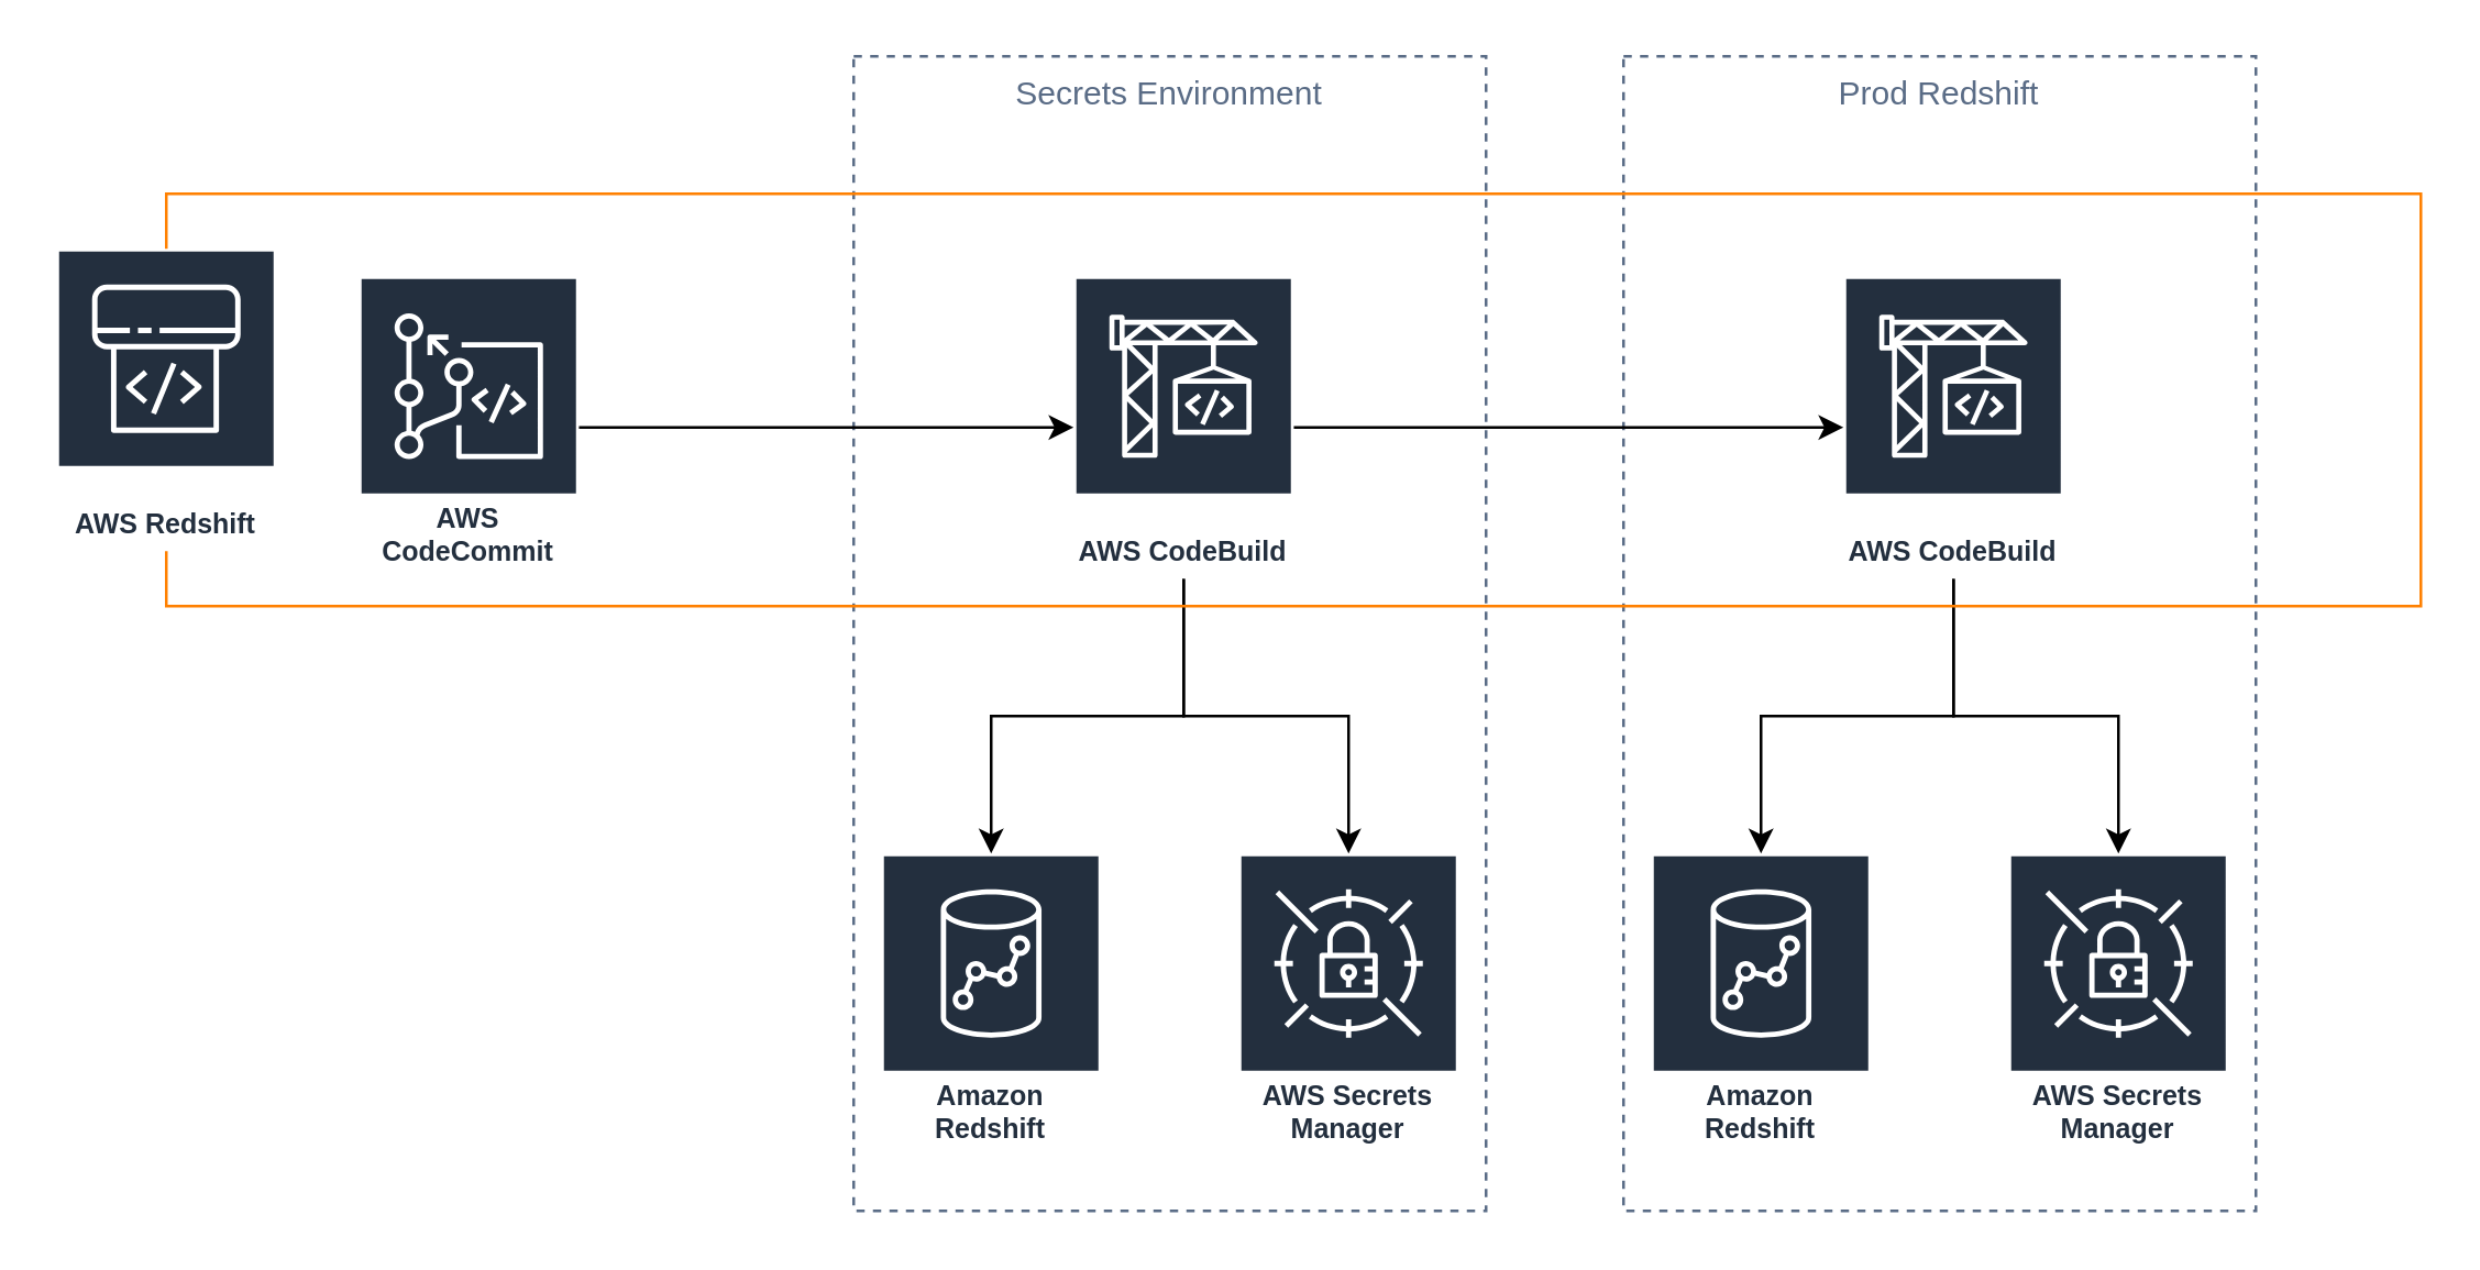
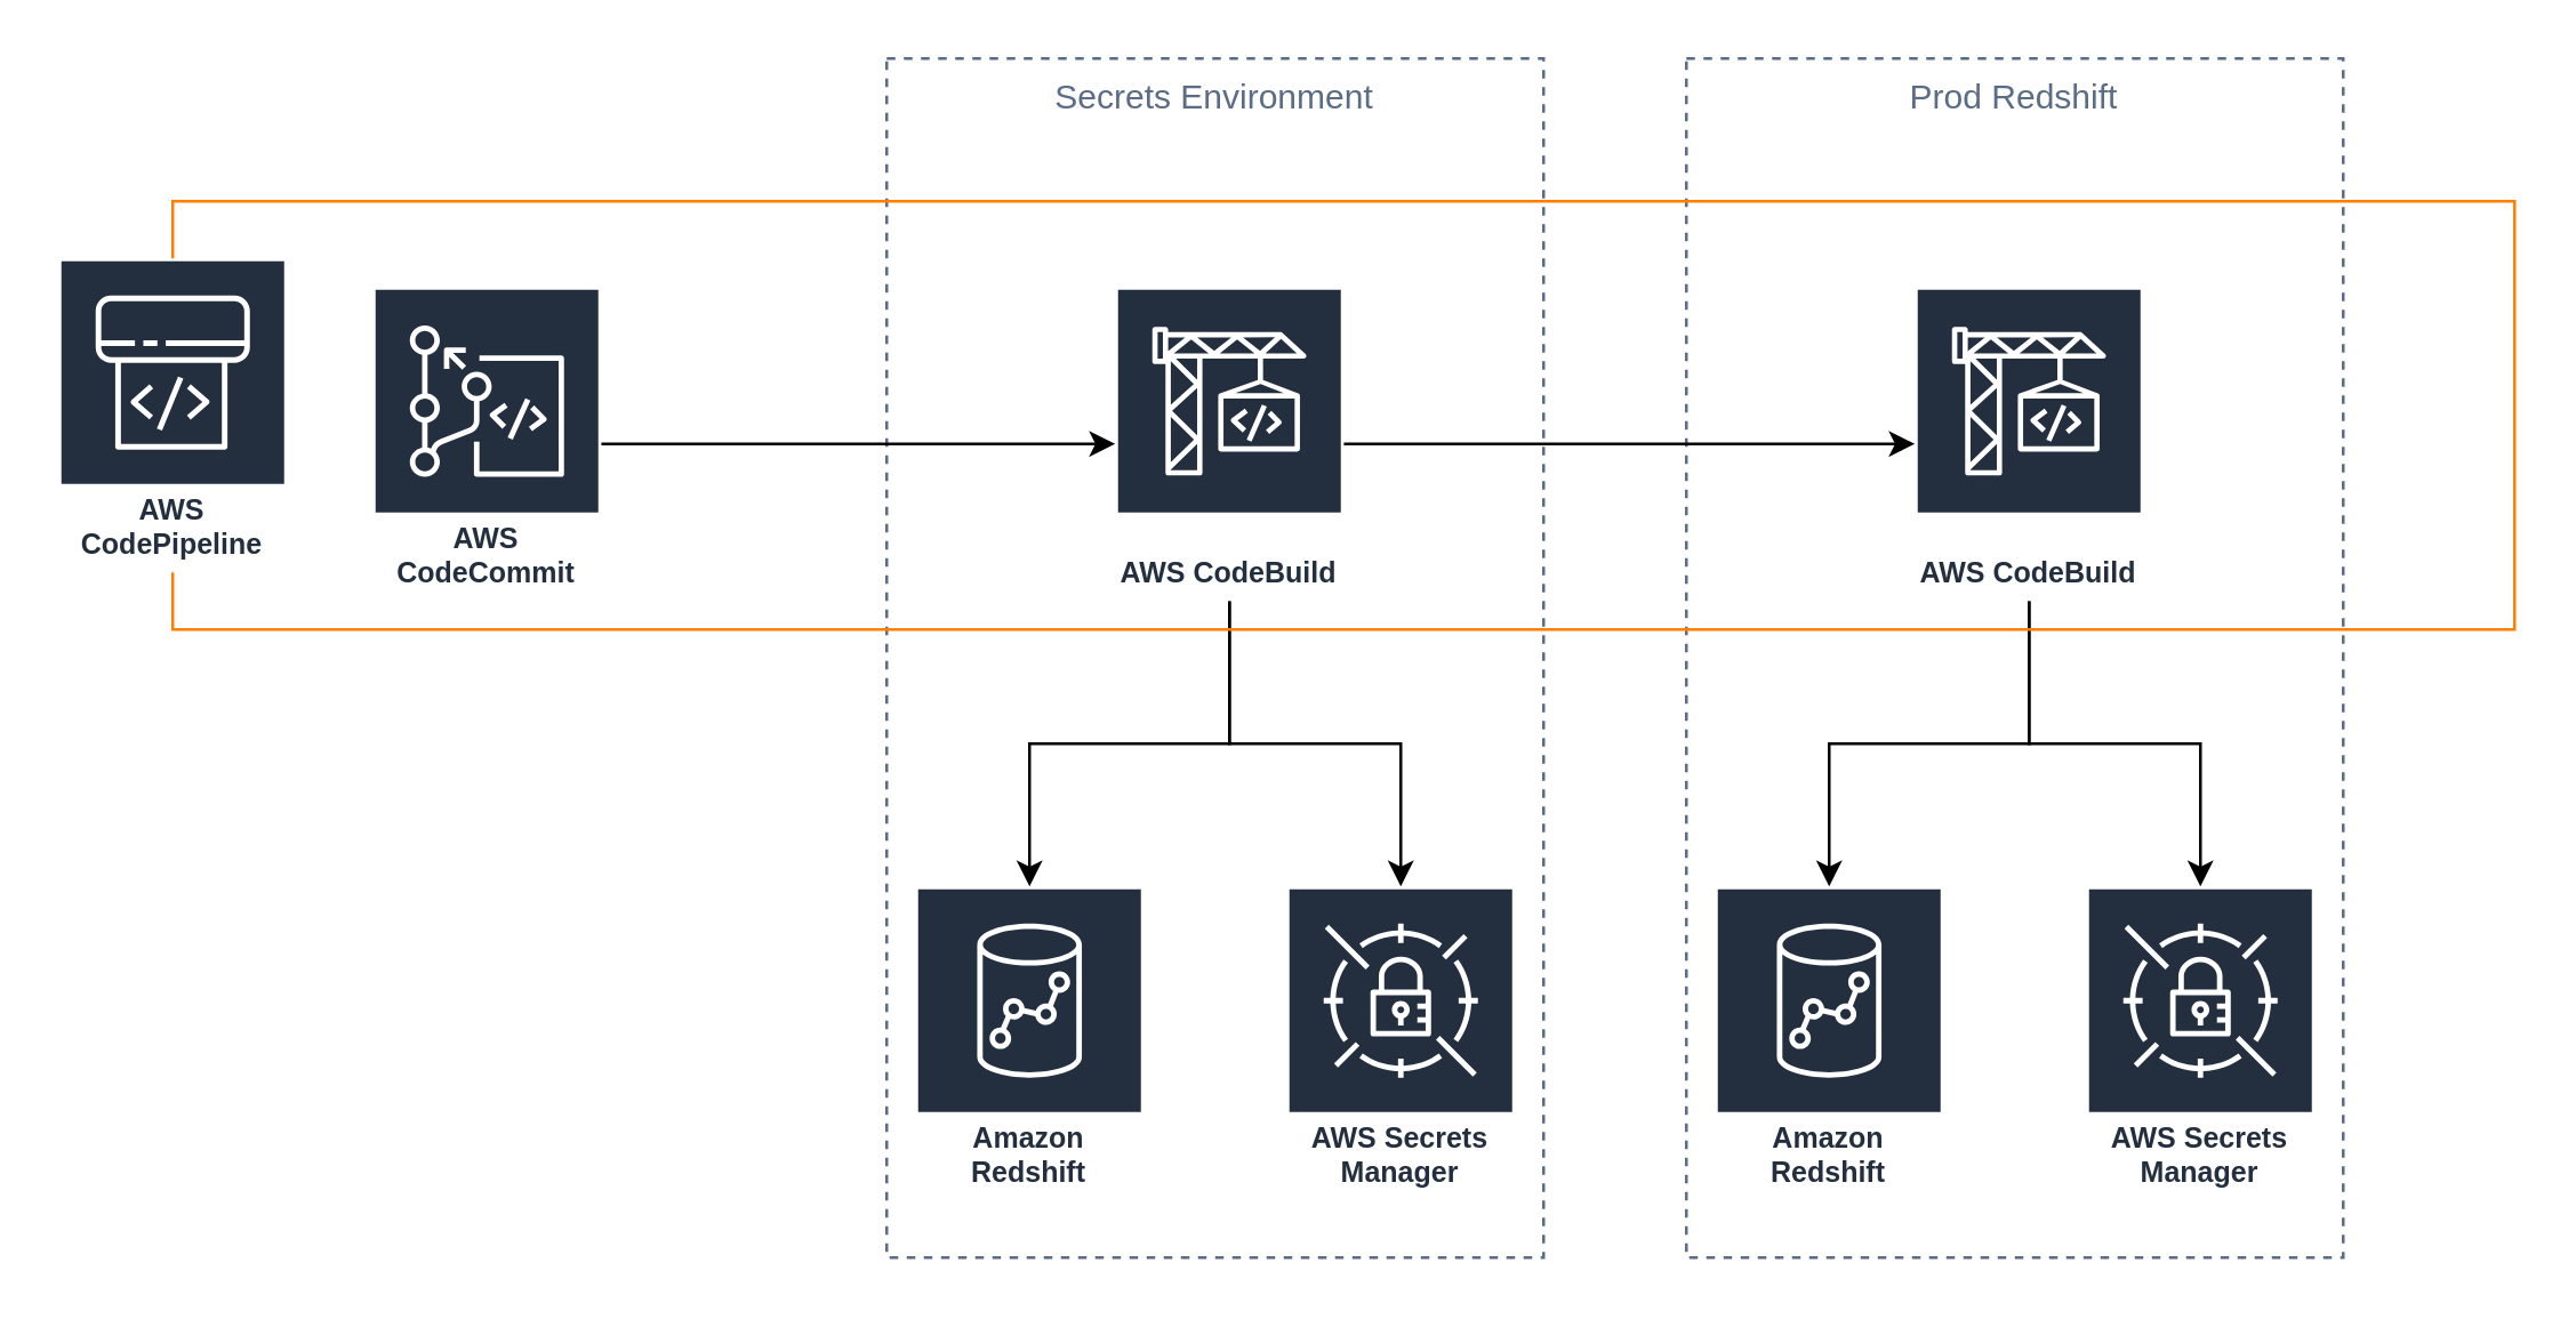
  <mxCell id="0" />
  <mxCell id="1" parent="0" />
  <mxCell id="2" value="Prod Redshift" style="fillColor=none;strokeColor=#5A6C86;dashed=1;verticalAlign=top;fontStyle=0;fontColor=#5A6C86;" parent="1" vertex="1"><mxGeometry x="590" y="20" width="230" height="420" as="geometry" /></mxCell>
  <mxCell id="3" value="Secrets Environment" style="fillColor=none;strokeColor=#5A6C86;dashed=1;verticalAlign=top;fontStyle=0;fontColor=#5A6C86;" parent="1" vertex="1"><mxGeometry x="310" y="20" width="230" height="420" as="geometry" /></mxCell>
  <mxCell id="4" style="edgeStyle=orthogonalEdgeStyle;rounded=0;orthogonalLoop=1;jettySize=auto;html=1;" parent="1" source="5" target="10" edge="1"><mxGeometry relative="1" as="geometry" /></mxCell>
  <mxCell id="5" value="AWS CodeCommit" style="outlineConnect=0;fontColor=#232F3E;gradientColor=none;strokeColor=#ffffff;fillColor=#232F3E;dashed=0;verticalLabelPosition=middle;verticalAlign=bottom;align=center;html=1;whiteSpace=wrap;fontSize=10;fontStyle=1;spacing=3;shape=mxgraph.aws4.productIcon;prIcon=mxgraph.aws4.codecommit;" parent="1" vertex="1"><mxGeometry x="130" y="100" width="80" height="110" as="geometry" /></mxCell>
  <mxCell id="6" value="Amazon Redshift" style="outlineConnect=0;fontColor=#232F3E;gradientColor=none;strokeColor=#ffffff;fillColor=#232F3E;dashed=0;verticalLabelPosition=middle;verticalAlign=bottom;align=center;html=1;whiteSpace=wrap;fontSize=10;fontStyle=1;spacing=3;shape=mxgraph.aws4.productIcon;prIcon=mxgraph.aws4.redshift;" parent="1" vertex="1"><mxGeometry x="320" y="310" width="80" height="110" as="geometry" /></mxCell>
  <mxCell id="7" style="edgeStyle=orthogonalEdgeStyle;rounded=0;orthogonalLoop=1;jettySize=auto;html=1;" parent="1" source="10" target="6" edge="1"><mxGeometry relative="1" as="geometry" /></mxCell>
  <mxCell id="8" style="edgeStyle=orthogonalEdgeStyle;rounded=0;orthogonalLoop=1;jettySize=auto;html=1;" parent="1" source="10" target="11" edge="1"><mxGeometry relative="1" as="geometry"><Array as="points"><mxPoint x="430" y="260" /><mxPoint x="490" y="260" /></Array></mxGeometry></mxCell>
  <mxCell id="9" style="edgeStyle=orthogonalEdgeStyle;rounded=0;orthogonalLoop=1;jettySize=auto;html=1;" parent="1" source="10" target="15" edge="1"><mxGeometry relative="1" as="geometry" /></mxCell>
  <mxCell id="10" value="AWS CodeBuild" style="outlineConnect=0;fontColor=#232F3E;gradientColor=none;strokeColor=#ffffff;fillColor=#232F3E;dashed=0;verticalLabelPosition=middle;verticalAlign=bottom;align=center;html=1;whiteSpace=wrap;fontSize=10;fontStyle=1;spacing=3;shape=mxgraph.aws4.productIcon;prIcon=mxgraph.aws4.codebuild;" parent="1" vertex="1"><mxGeometry x="390" y="100" width="80" height="110" as="geometry" /></mxCell>
  <mxCell id="11" value="AWS Secrets Manager" style="outlineConnect=0;fontColor=#232F3E;gradientColor=none;strokeColor=#ffffff;fillColor=#232F3E;dashed=0;verticalLabelPosition=middle;verticalAlign=bottom;align=center;html=1;whiteSpace=wrap;fontSize=10;fontStyle=1;spacing=3;shape=mxgraph.aws4.productIcon;prIcon=mxgraph.aws4.secrets_manager;" parent="1" vertex="1"><mxGeometry x="450" y="310" width="80" height="110" as="geometry" /></mxCell>
  <mxCell id="12" value="Amazon Redshift" style="outlineConnect=0;fontColor=#232F3E;gradientColor=none;strokeColor=#ffffff;fillColor=#232F3E;dashed=0;verticalLabelPosition=middle;verticalAlign=bottom;align=center;html=1;whiteSpace=wrap;fontSize=10;fontStyle=1;spacing=3;shape=mxgraph.aws4.productIcon;prIcon=mxgraph.aws4.redshift;" parent="1" vertex="1"><mxGeometry x="600" y="310" width="80" height="110" as="geometry" /></mxCell>
  <mxCell id="13" style="edgeStyle=orthogonalEdgeStyle;rounded=0;orthogonalLoop=1;jettySize=auto;html=1;" parent="1" source="15" target="12" edge="1"><mxGeometry relative="1" as="geometry" /></mxCell>
  <mxCell id="14" style="edgeStyle=orthogonalEdgeStyle;rounded=0;orthogonalLoop=1;jettySize=auto;html=1;" parent="1" source="15" target="16" edge="1"><mxGeometry relative="1" as="geometry"><Array as="points"><mxPoint x="710" y="260" /><mxPoint x="770" y="260" /></Array></mxGeometry></mxCell>
  <mxCell id="15" value="AWS CodeBuild" style="outlineConnect=0;fontColor=#232F3E;gradientColor=none;strokeColor=#ffffff;fillColor=#232F3E;dashed=0;verticalLabelPosition=middle;verticalAlign=bottom;align=center;html=1;whiteSpace=wrap;fontSize=10;fontStyle=1;spacing=3;shape=mxgraph.aws4.productIcon;prIcon=mxgraph.aws4.codebuild;" parent="1" vertex="1"><mxGeometry x="670" y="100" width="80" height="110" as="geometry" /></mxCell>
  <mxCell id="16" value="AWS Secrets Manager" style="outlineConnect=0;fontColor=#232F3E;gradientColor=none;strokeColor=#ffffff;fillColor=#232F3E;dashed=0;verticalLabelPosition=middle;verticalAlign=bottom;align=center;html=1;whiteSpace=wrap;fontSize=10;fontStyle=1;spacing=3;shape=mxgraph.aws4.productIcon;prIcon=mxgraph.aws4.secrets_manager;" parent="1" vertex="1"><mxGeometry x="730" y="310" width="80" height="110" as="geometry" /></mxCell>
  <mxCell id="17" value="" style="fillColor=none;verticalAlign=top;fontStyle=0;fontColor=#5A6C86;strokeColor=#FF8000;" vertex="1" parent="1"><mxGeometry x="60" y="70" width="820" height="150" as="geometry" /></mxCell>
- <mxCell id="18" value="AWS Redshift" style="outlineConnect=0;fontColor=#232F3E;gradientColor=none;strokeColor=#ffffff;fillColor=#232F3E;dashed=0;verticalLabelPosition=middle;verticalAlign=bottom;align=center;html=1;whiteSpace=wrap;fontSize=10;fontStyle=1;spacing=3;shape=mxgraph.aws4.productIcon;prIcon=mxgraph.aws4.codepipeline;" vertex="1" parent="1"><mxGeometry x="20" y="90" width="80" height="110" as="geometry" /></mxCell>
+ <mxCell id="18" value="AWS CodePipeline" style="outlineConnect=0;fontColor=#232F3E;gradientColor=none;strokeColor=#ffffff;fillColor=#232F3E;dashed=0;verticalLabelPosition=middle;verticalAlign=bottom;align=center;html=1;whiteSpace=wrap;fontSize=10;fontStyle=1;spacing=3;shape=mxgraph.aws4.productIcon;prIcon=mxgraph.aws4.codepipeline;" vertex="1" parent="1"><mxGeometry x="20" y="90" width="80" height="110" as="geometry" /></mxCell>
